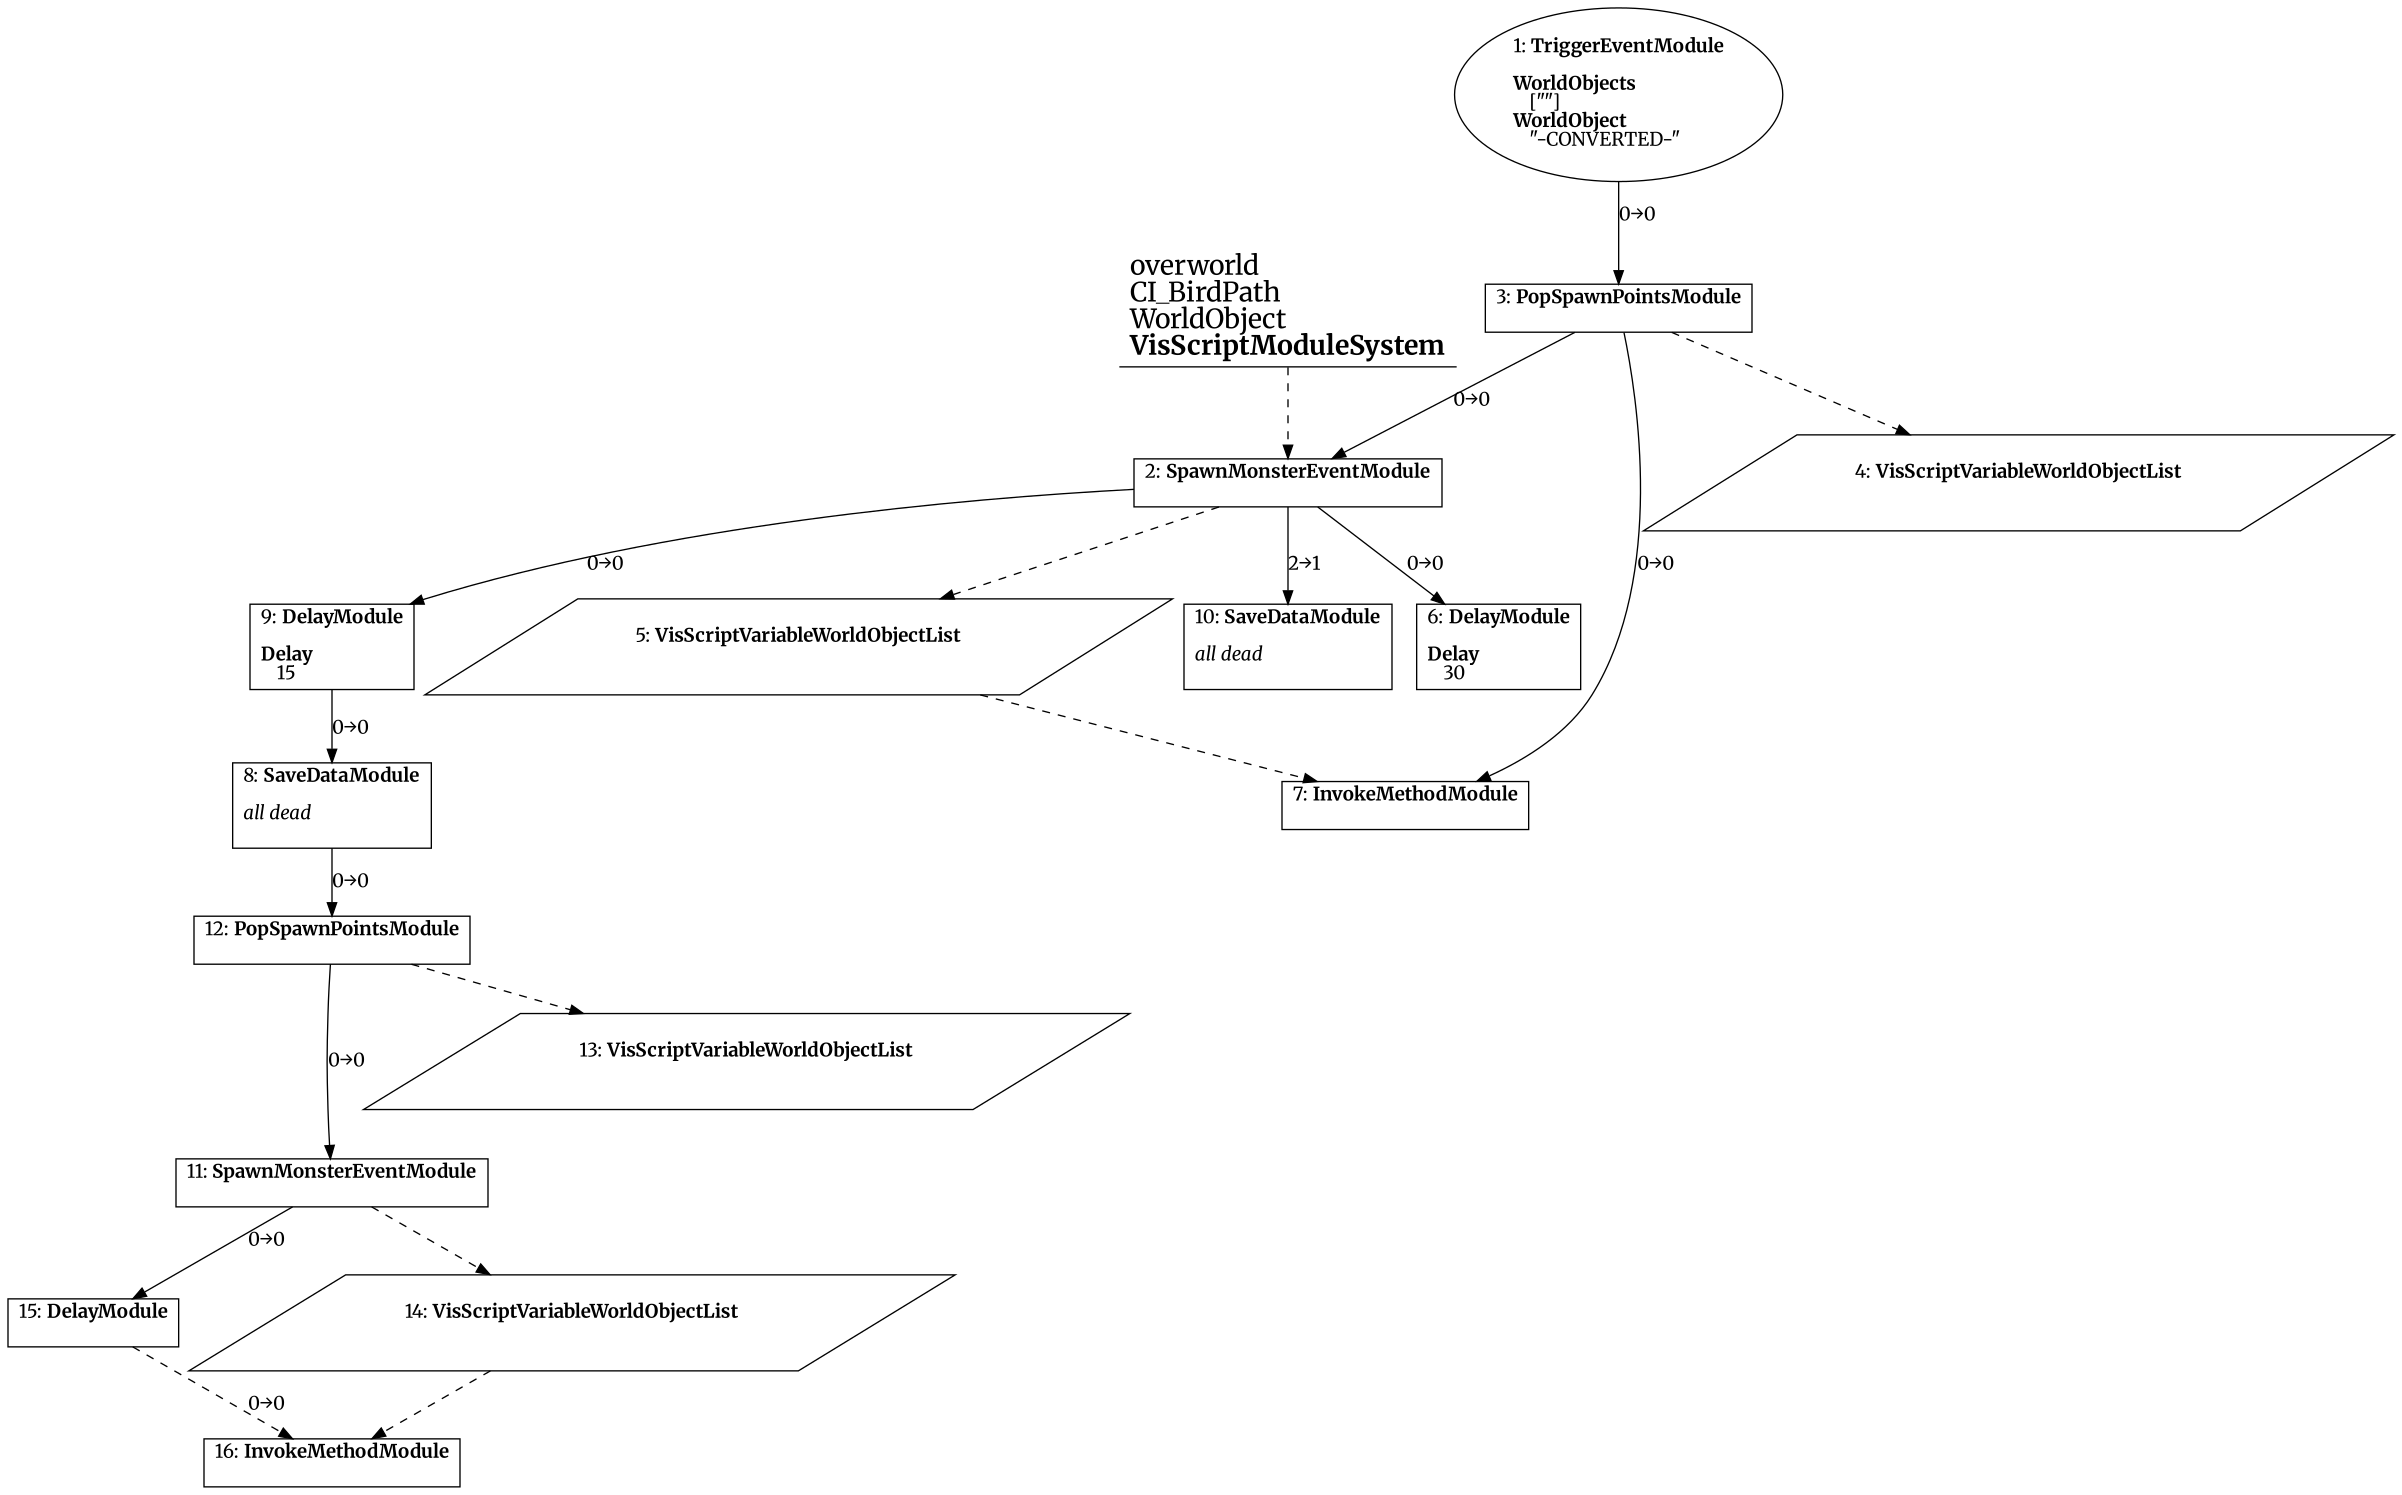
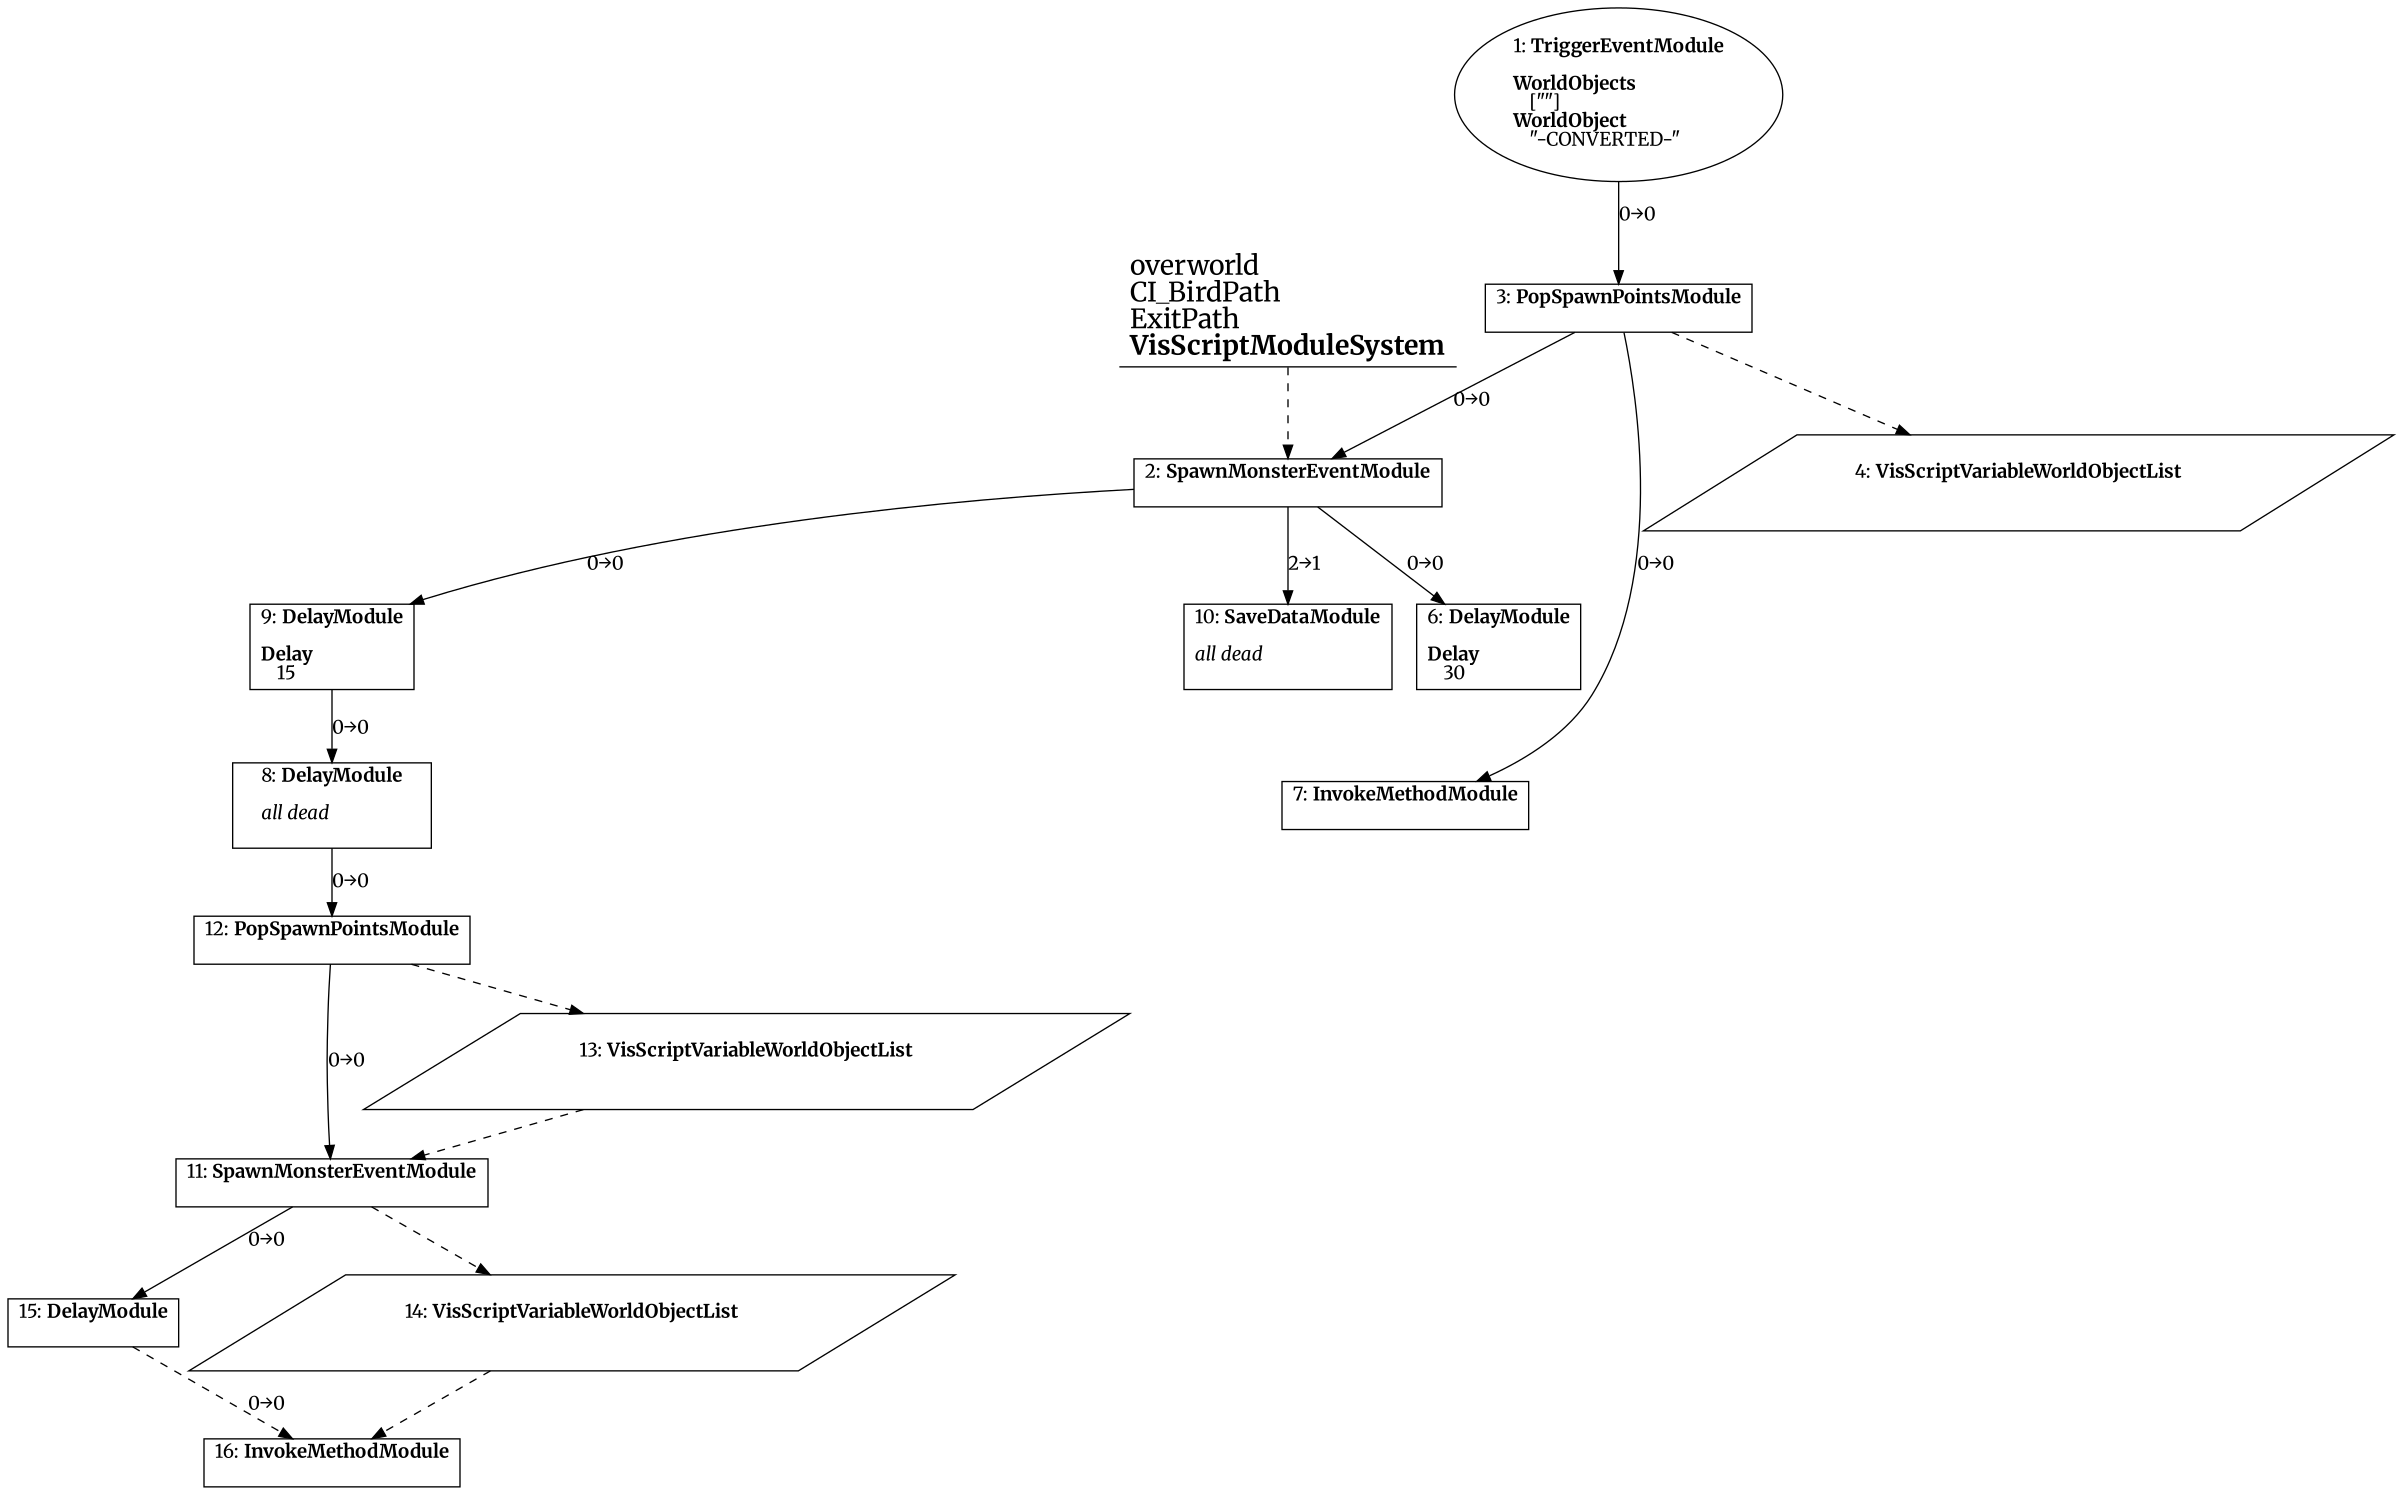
  digraph {
    fontname=Merriweather
    splines=spline
    node [fontname=Merriweather shape=box]
    edge [fontname=Merriweather]
    n1 [label=<1: <b>TriggerEventModule</b><br/><br/><b>WorldObjects</b><br align="left"/>    [&quot;&quot;]<br align="left"/><b>WorldObject</b><br align="left"/>    &quot;-CONVERTED-&quot;<br align="left"/>> shape=oval]
    n2 [label=<3: <b>PopSpawnPointsModule</b><br/><br/>>]
    n3 [label=<2: <b>SpawnMonsterEventModule</b><br/><br/>>]
    n4 [label=<4: <b>VisScriptVariableWorldObjectList</b><br/><br/>> shape=parallelogram]
    n5 [label=<7: <b>InvokeMethodModule</b><br/><br/>>]
    n6 [label=<6: <b>DelayModule</b><br/><br/><b>Delay</b><br align="left"/>    30<br align="left"/>>]
    n7 [label=<9: <b>DelayModule</b><br/><br/><b>Delay</b><br align="left"/>    15<br align="left"/>>]
    n8 [label=<10: <b>SaveDataModule</b><br/><br/><i>all dead<br align="left"/></i><br align="left"/>>]
-   n9 [label=<5: <b>VisScriptVariableWorldObjectList</b><br/><br/>> shape=parallelogram]
-   n10 [label=<8: <b>SaveDataModule</b><br/><br/><i>all dead<br align="left"/></i><br align="left"/>>]
+   n10 [label=<8: <b>DelayModule</b><br/><br/><i>all dead<br align="left"/></i><br align="left"/>>]
    n11 [label=<12: <b>PopSpawnPointsModule</b><br/><br/>>]
    n12 [label=<11: <b>SpawnMonsterEventModule</b><br/><br/>>]
    n13 [label=<13: <b>VisScriptVariableWorldObjectList</b><br/><br/>> shape=parallelogram]
    n14 [label=<15: <b>DelayModule</b><br/><br/>>]
    n15 [label=<14: <b>VisScriptVariableWorldObjectList</b><br/><br/>> shape=parallelogram]
    n16 [label=<16: <b>InvokeMethodModule</b><br/><br/>>]
-   n17 [label=<<font point-size="20">overworld<br align="left"/>CI_BirdPath<br align="left"/>WorldObject<br align="left"/><b>VisScriptModuleSystem</b><br align="left"/></font>> shape=underline]
+   n17 [label=<<font point-size="20">overworld<br align="left"/>CI_BirdPath<br align="left"/>ExitPath<br align="left"/><b>VisScriptModuleSystem</b><br align="left"/></font>> shape=underline]
    n1 -> n2 [label="0→0"]
    n2 -> n3 [label="0→0"]
    n2 -> n4 [style=dashed]
    n2 -> n5 [label="0→0"]
    n3 -> n6 [label="0→0"]
    n3 -> n7 [label="0→0"]
    n3 -> n8 [label="2→1"]
-   n3 -> n9 [style=dashed]
    n7 -> n10 [label="0→0"]
-   n9 -> n5 [style=dashed]
    n10 -> n11 [label="0→0"]
    n11 -> n12 [label="0→0"]
    n11 -> n13 [style=dashed]
    n12 -> n14 [label="0→0"]
    n12 -> n15 [style=dashed]
+   n13 -> n12 [style=dashed]
    n14 -> n16 [label="0→0" style=dashed]
    n15 -> n16 [style=dashed]
    n17 -> n3 [style=dashed]
  }
